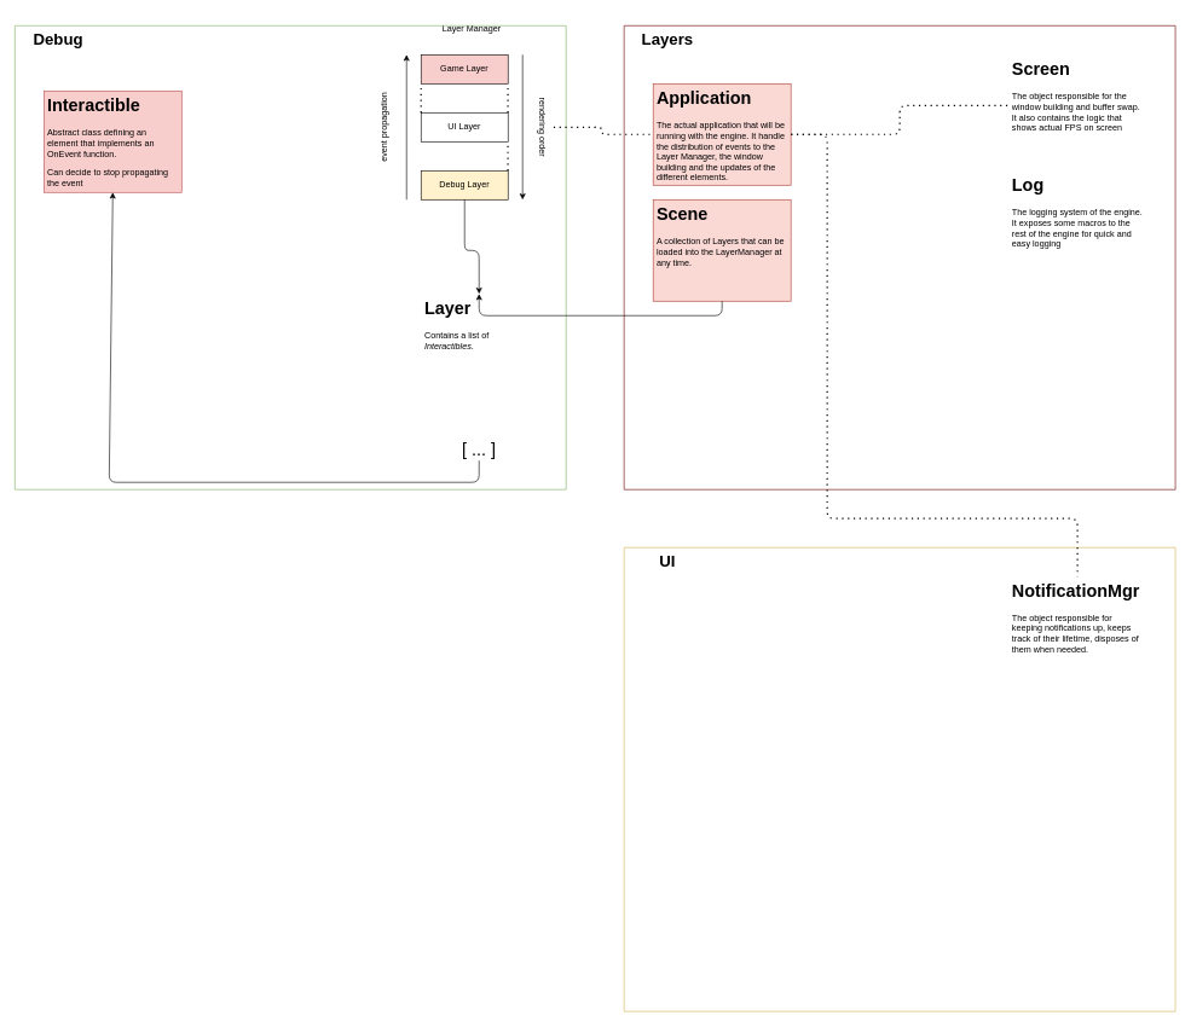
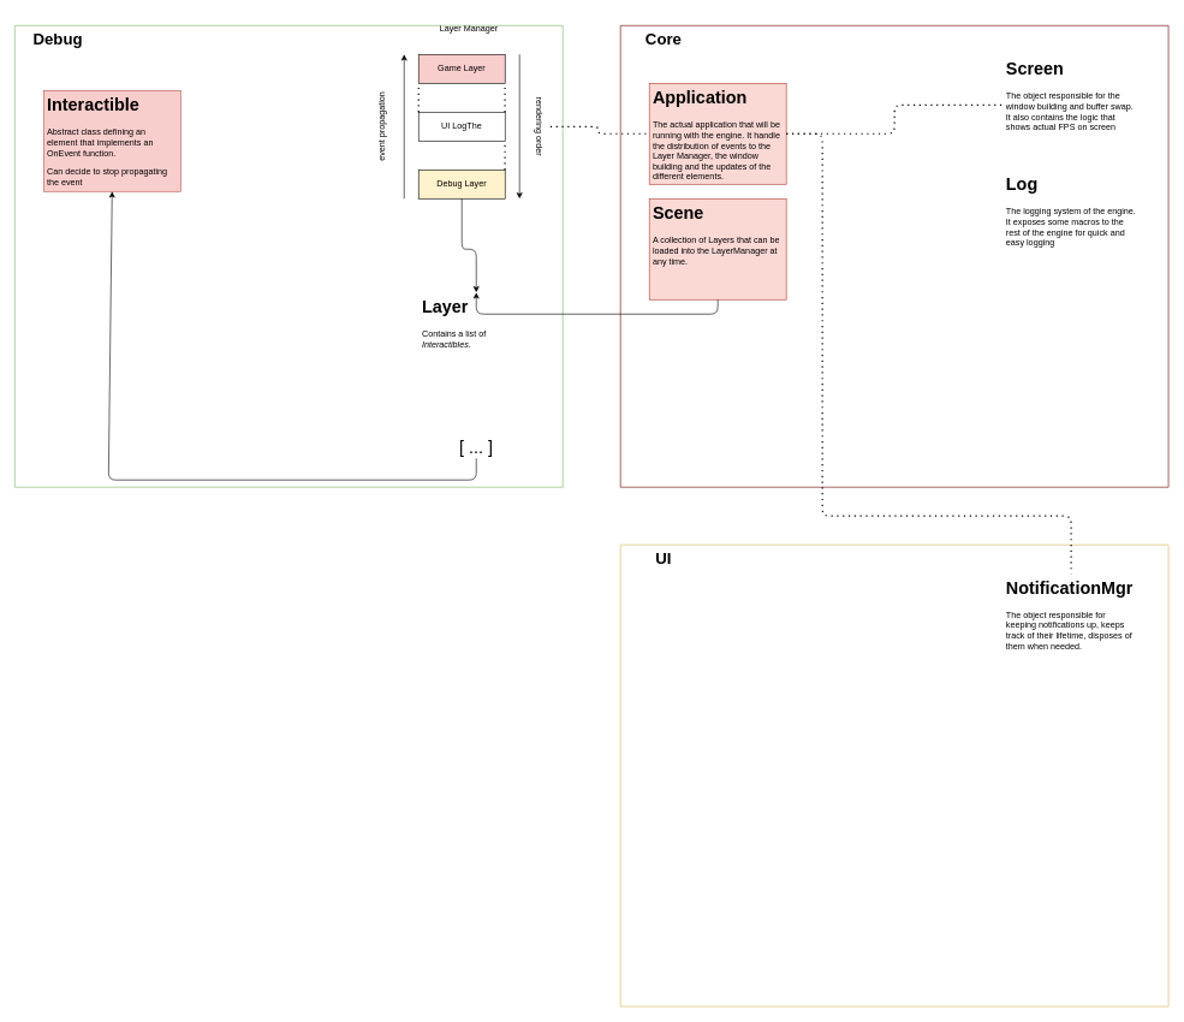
  <mxCell id="0" />
  <mxCell id="1" parent="0" />
  <mxCell id="2" value="&lt;div&gt;Layer Manager&lt;br&gt;&lt;/div&gt;" style="text;html=1;strokeColor=none;fillColor=none;align=center;verticalAlign=middle;whiteSpace=wrap;rounded=0;" parent="1" vertex="1"><mxGeometry x="590" y="20" width="120" height="40" as="geometry" /></mxCell>
  <mxCell id="3" value="Game Layer" style="rounded=0;whiteSpace=wrap;html=1;fillColor=#f8cecc;" parent="1" vertex="1"><mxGeometry x="580" y="75" width="120" height="40" as="geometry" /></mxCell>
- <mxCell id="4" value="UI Layer" style="rounded=0;whiteSpace=wrap;html=1;" parent="1" vertex="1"><mxGeometry x="580" y="155" width="120" height="40" as="geometry" /></mxCell>
+ <mxCell id="4" value="UI LogThe" style="rounded=0;whiteSpace=wrap;html=1;" parent="1" vertex="1"><mxGeometry x="580" y="155" width="120" height="40" as="geometry" /></mxCell>
  <mxCell id="5" value="Debug Layer" style="rounded=0;whiteSpace=wrap;html=1;fillColor=#fff2cc;" parent="1" vertex="1"><mxGeometry x="580" y="235" width="120" height="40" as="geometry" /></mxCell>
  <mxCell id="6" value="" style="endArrow=none;dashed=1;html=1;dashPattern=1 3;strokeWidth=2;rounded=0;entryX=0;entryY=1;entryDx=0;entryDy=0;exitX=0;exitY=0;exitDx=0;exitDy=0;" parent="1" edge="1"><mxGeometry width="50" height="50" relative="1" as="geometry"><mxPoint x="699.77" y="235" as="sourcePoint" /><mxPoint x="699.77" y="195" as="targetPoint" /></mxGeometry></mxCell>
  <mxCell id="7" value="" style="endArrow=none;dashed=1;html=1;dashPattern=1 3;strokeWidth=2;rounded=0;entryX=0;entryY=1;entryDx=0;entryDy=0;exitX=0;exitY=0;exitDx=0;exitDy=0;" parent="1" edge="1"><mxGeometry width="50" height="50" relative="1" as="geometry"><mxPoint x="580" y="155" as="sourcePoint" /><mxPoint x="580" y="115" as="targetPoint" /></mxGeometry></mxCell>
  <mxCell id="8" value="" style="endArrow=none;dashed=1;html=1;dashPattern=1 3;strokeWidth=2;rounded=0;entryX=0;entryY=1;entryDx=0;entryDy=0;exitX=0;exitY=0;exitDx=0;exitDy=0;" parent="1" edge="1"><mxGeometry width="50" height="50" relative="1" as="geometry"><mxPoint x="699.77" y="155" as="sourcePoint" /><mxPoint x="699.77" y="115" as="targetPoint" /></mxGeometry></mxCell>
  <mxCell id="9" value="" style="endArrow=classic;html=1;rounded=0;" parent="1" edge="1"><mxGeometry width="50" height="50" relative="1" as="geometry"><mxPoint x="560" y="275" as="sourcePoint" /><mxPoint x="560" y="75" as="targetPoint" /></mxGeometry></mxCell>
  <mxCell id="10" value="" style="endArrow=none;html=1;rounded=0;startArrow=classic;startFill=1;endFill=0;" parent="1" edge="1"><mxGeometry width="50" height="50" relative="1" as="geometry"><mxPoint x="720" y="275" as="sourcePoint" /><mxPoint x="720" y="75" as="targetPoint" /></mxGeometry></mxCell>
  <mxCell id="11" value="rendering order" style="text;html=1;strokeColor=none;fillColor=none;align=center;verticalAlign=middle;whiteSpace=wrap;rounded=0;rotation=90;" parent="1" vertex="1"><mxGeometry x="647.81" y="160.01" width="200" height="30" as="geometry" /></mxCell>
  <mxCell id="12" value="&lt;div&gt;event propagation&lt;/div&gt;" style="text;html=1;strokeColor=none;fillColor=none;align=center;verticalAlign=middle;whiteSpace=wrap;rounded=0;rotation=-90;" parent="1" vertex="1"><mxGeometry x="430" y="160.01" width="200" height="30" as="geometry" /></mxCell>
  <mxCell id="13" value="" style="endArrow=none;html=1;endFill=0;startArrow=classic;startFill=1;exitX=0.5;exitY=0;exitDx=0;exitDy=0;rounded=1;" parent="1" source="14" edge="1"><mxGeometry width="50" height="50" relative="1" as="geometry"><mxPoint x="460" y="455" as="sourcePoint" /><mxPoint x="640" y="275" as="targetPoint" /><Array as="points"><mxPoint x="660" y="345" /><mxPoint x="640" y="345" /></Array></mxGeometry></mxCell>
  <mxCell id="14" value="&lt;h1&gt;Layer&lt;/h1&gt;&lt;p&gt;Contains a list of &lt;i&gt;Interactibles&lt;/i&gt;.&lt;br&gt;&lt;/p&gt;" style="text;html=1;strokeColor=none;fillColor=none;spacing=5;spacingTop=-20;whiteSpace=wrap;overflow=hidden;rounded=0;" parent="1" vertex="1"><mxGeometry x="580" y="405" width="160" height="130" as="geometry" /></mxCell>
  <mxCell id="15" value="" style="endArrow=none;html=1;rounded=0;fillColor=#d5e8d4;strokeColor=#82b366;" parent="1" edge="1"><mxGeometry width="50" height="50" relative="1" as="geometry"><mxPoint x="20" y="35" as="sourcePoint" /><mxPoint x="780" y="35" as="targetPoint" /></mxGeometry></mxCell>
  <mxCell id="16" value="" style="endArrow=none;html=1;rounded=0;fillColor=#d5e8d4;strokeColor=#82b366;" parent="1" edge="1"><mxGeometry width="50" height="50" relative="1" as="geometry"><mxPoint x="20" y="675" as="sourcePoint" /><mxPoint x="780" y="675" as="targetPoint" /></mxGeometry></mxCell>
  <mxCell id="17" value="" style="endArrow=none;html=1;rounded=0;fillColor=#d5e8d4;strokeColor=#82b366;" parent="1" edge="1"><mxGeometry width="50" height="50" relative="1" as="geometry"><mxPoint x="20" y="675" as="sourcePoint" /><mxPoint x="20" y="35" as="targetPoint" /></mxGeometry></mxCell>
  <mxCell id="18" value="" style="endArrow=none;html=1;rounded=0;fillColor=#d5e8d4;strokeColor=#82b366;" parent="1" edge="1"><mxGeometry width="50" height="50" relative="1" as="geometry"><mxPoint x="780" y="675" as="sourcePoint" /><mxPoint x="780" y="35" as="targetPoint" /></mxGeometry></mxCell>
  <mxCell id="19" value="Debug" style="text;html=1;strokeColor=none;fillColor=none;align=center;verticalAlign=middle;whiteSpace=wrap;rounded=0;fontSize=22;fontStyle=1" parent="1" vertex="1"><mxGeometry x="20" y="35" width="120" height="40" as="geometry" /></mxCell>
  <mxCell id="20" value="" style="endArrow=none;html=1;rounded=0;fillColor=#a20025;strokeColor=#6F0000;" parent="1" edge="1"><mxGeometry width="50" height="50" relative="1" as="geometry"><mxPoint x="860" y="675" as="sourcePoint" /><mxPoint x="1620" y="675" as="targetPoint" /></mxGeometry></mxCell>
  <mxCell id="21" value="" style="endArrow=none;html=1;rounded=0;fillColor=#a20025;strokeColor=#6F0000;" parent="1" edge="1"><mxGeometry width="50" height="50" relative="1" as="geometry"><mxPoint x="860" y="35" as="sourcePoint" /><mxPoint x="1620" y="35" as="targetPoint" /></mxGeometry></mxCell>
  <mxCell id="22" value="" style="endArrow=none;html=1;rounded=0;fillColor=#a20025;strokeColor=#6F0000;" parent="1" edge="1"><mxGeometry width="50" height="50" relative="1" as="geometry"><mxPoint x="860" y="35" as="sourcePoint" /><mxPoint x="860" y="675" as="targetPoint" /></mxGeometry></mxCell>
  <mxCell id="23" value="" style="endArrow=none;html=1;rounded=0;fillColor=#a20025;strokeColor=#6F0000;" parent="1" edge="1"><mxGeometry width="50" height="50" relative="1" as="geometry"><mxPoint x="1620" y="35" as="sourcePoint" /><mxPoint x="1620" y="675" as="targetPoint" /></mxGeometry></mxCell>
- <mxCell id="24" value="Layers" style="text;html=1;strokeColor=none;fillColor=none;align=center;verticalAlign=middle;whiteSpace=wrap;rounded=0;fontSize=22;fontStyle=1" parent="1" vertex="1"><mxGeometry x="860" y="35" width="120" height="40" as="geometry" /></mxCell>
+ <mxCell id="24" value="Core" style="text;html=1;strokeColor=none;fillColor=none;align=center;verticalAlign=middle;whiteSpace=wrap;rounded=0;fontSize=22;fontStyle=1" parent="1" vertex="1"><mxGeometry x="860" y="35" width="120" height="40" as="geometry" /></mxCell>
  <mxCell id="25" value="&lt;h1 style=&quot;&quot;&gt;&lt;font style=&quot;font-size: 24px;&quot;&gt;Interactible&lt;/font&gt;&lt;/h1&gt;&lt;p style=&quot;font-size: 12px;&quot;&gt;Abstract class defining an element that implements an OnEvent function.&lt;/p&gt;&lt;p style=&quot;font-size: 12px;&quot;&gt;Can decide to stop propagating the event&lt;/p&gt;" style="text;html=1;strokeColor=#b85450;fillColor=#f8cecc;spacing=5;spacingTop=-20;whiteSpace=wrap;overflow=hidden;rounded=0;fontSize=12;" parent="1" vertex="1"><mxGeometry x="60" y="125" width="190" height="140" as="geometry" /></mxCell>
  <mxCell id="26" style="edgeStyle=none;html=1;exitX=0.5;exitY=1;exitDx=0;exitDy=0;fontSize=24;" parent="1" source="27" edge="1"><mxGeometry relative="1" as="geometry"><mxPoint x="155" y="265" as="targetPoint" /><Array as="points"><mxPoint x="660" y="665" /><mxPoint x="150" y="665" /></Array></mxGeometry></mxCell>
  <mxCell id="27" value="[ ... ]" style="text;html=1;strokeColor=none;fillColor=none;align=center;verticalAlign=middle;whiteSpace=wrap;rounded=0;fontSize=24;" parent="1" vertex="1"><mxGeometry x="580" y="605" width="160" height="30" as="geometry" /></mxCell>
  <mxCell id="28" value="" style="endArrow=none;html=1;rounded=0;fillColor=#fff2cc;strokeColor=#d6b656;" parent="1" edge="1"><mxGeometry width="50" height="50" relative="1" as="geometry"><mxPoint x="860" y="755" as="sourcePoint" /><mxPoint x="1620" y="755" as="targetPoint" /></mxGeometry></mxCell>
  <mxCell id="29" value="" style="endArrow=none;html=1;rounded=0;fillColor=#fff2cc;strokeColor=#d6b656;" parent="1" edge="1"><mxGeometry width="50" height="50" relative="1" as="geometry"><mxPoint x="860" y="1395" as="sourcePoint" /><mxPoint x="1620" y="1395" as="targetPoint" /></mxGeometry></mxCell>
  <mxCell id="30" value="" style="endArrow=none;html=1;rounded=0;fillColor=#fff2cc;strokeColor=#d6b656;" parent="1" edge="1"><mxGeometry width="50" height="50" relative="1" as="geometry"><mxPoint x="860" y="1395" as="sourcePoint" /><mxPoint x="860" y="755" as="targetPoint" /></mxGeometry></mxCell>
  <mxCell id="31" value="" style="endArrow=none;html=1;rounded=0;fillColor=#fff2cc;strokeColor=#d6b656;" parent="1" edge="1"><mxGeometry width="50" height="50" relative="1" as="geometry"><mxPoint x="1620" y="1395" as="sourcePoint" /><mxPoint x="1620" y="755" as="targetPoint" /></mxGeometry></mxCell>
  <mxCell id="32" value="UI" style="text;html=1;strokeColor=none;fillColor=none;align=center;verticalAlign=middle;whiteSpace=wrap;rounded=0;fontSize=22;fontStyle=1" parent="1" vertex="1"><mxGeometry x="860" y="755" width="120" height="40" as="geometry" /></mxCell>
  <mxCell id="33" value="&lt;h1 style=&quot;&quot;&gt;&lt;font style=&quot;font-size: 24px;&quot;&gt;Application&lt;/font&gt;&lt;/h1&gt;&lt;p style=&quot;font-size: 12px;&quot;&gt;The actual application that will be running with the engine. It handle the distribution of events to the Layer Manager, the window building and the updates of the different elements.&lt;/p&gt;" style="text;html=1;strokeColor=#ae4132;fillColor=#fad9d5;spacing=5;spacingTop=-20;whiteSpace=wrap;overflow=hidden;rounded=0;fontSize=12;" parent="1" vertex="1"><mxGeometry x="900" y="115" width="190" height="140" as="geometry" /></mxCell>
  <mxCell id="34" value="&lt;h1 style=&quot;&quot;&gt;&lt;font style=&quot;font-size: 24px;&quot;&gt;Screen&lt;/font&gt;&lt;/h1&gt;&lt;p style=&quot;font-size: 12px;&quot;&gt;The object responsible for the window building and buffer swap. It also contains the logic that shows actual FPS on screen&lt;/p&gt;" style="text;html=1;strokeColor=none;fillColor=none;spacing=5;spacingTop=-20;whiteSpace=wrap;overflow=hidden;rounded=0;fontSize=12;" parent="1" vertex="1"><mxGeometry x="1390" y="75" width="190" height="140" as="geometry" /></mxCell>
  <mxCell id="35" value="&lt;h1 style=&quot;&quot;&gt;&lt;font style=&quot;font-size: 24px;&quot;&gt;Log&lt;/font&gt;&lt;/h1&gt;&lt;p style=&quot;font-size: 12px;&quot;&gt;The logging system of the engine. It exposes some macros to the rest of the engine for quick and easy logging&lt;/p&gt;" style="text;html=1;strokeColor=none;fillColor=none;spacing=5;spacingTop=-20;whiteSpace=wrap;overflow=hidden;rounded=0;fontSize=12;" parent="1" vertex="1"><mxGeometry x="1390" y="235" width="190" height="140" as="geometry" /></mxCell>
  <mxCell id="36" value="&lt;h1 style=&quot;&quot;&gt;Scene&lt;/h1&gt;&lt;p style=&quot;font-size: 12px;&quot;&gt;A collection of Layers that can be loaded into the LayerManager at any time.&lt;/p&gt;" style="text;html=1;strokeColor=#ae4132;fillColor=#fad9d5;spacing=5;spacingTop=-20;whiteSpace=wrap;overflow=hidden;rounded=0;fontSize=12;" parent="1" vertex="1"><mxGeometry x="900" y="275" width="190" height="140" as="geometry" /></mxCell>
  <mxCell id="37" value="" style="endArrow=classic;html=1;entryX=0.5;entryY=0;entryDx=0;entryDy=0;exitX=0.5;exitY=1;exitDx=0;exitDy=0;" parent="1" source="36" target="14" edge="1"><mxGeometry width="50" height="50" relative="1" as="geometry"><mxPoint x="210" as="sourcePoint" y="-125" /><mxPoint x="260" y="-175" as="targetPoint" /><Array as="points"><mxPoint x="995" y="435" /><mxPoint x="660" y="435" /></Array></mxGeometry></mxCell>
  <mxCell id="38" value="&lt;h1 style=&quot;&quot;&gt;&lt;font style=&quot;font-size: 24px;&quot;&gt;NotificationMgr&lt;/font&gt;&lt;/h1&gt;&lt;p style=&quot;font-size: 12px;&quot;&gt;The object responsible for keeping notifications up, keeps track of their lifetime, disposes of them when needed.&lt;/p&gt;" style="text;html=1;strokeColor=none;fillColor=none;spacing=5;spacingTop=-20;whiteSpace=wrap;overflow=hidden;rounded=0;fontSize=12;" parent="1" vertex="1"><mxGeometry x="1390" y="795" width="190" height="140" as="geometry" /></mxCell>
  <mxCell id="39" value="" style="endArrow=none;dashed=1;html=1;dashPattern=1 3;strokeWidth=2;entryX=0;entryY=0.5;entryDx=0;entryDy=0;exitX=1;exitY=0.5;exitDx=0;exitDy=0;" edge="1" parent="1" source="33" target="34"><mxGeometry width="50" height="50" relative="1" as="geometry"><mxPoint x="1260" y="165" as="sourcePoint" /><mxPoint x="1310" y="115" as="targetPoint" /><Array as="points"><mxPoint x="1240" y="185" /><mxPoint x="1240" y="145" /></Array></mxGeometry></mxCell>
  <mxCell id="40" value="" style="endArrow=none;dashed=1;html=1;dashPattern=1 3;strokeWidth=2;entryX=0.5;entryY=0;entryDx=0;entryDy=0;exitX=1;exitY=0.5;exitDx=0;exitDy=0;" edge="1" parent="1" source="33" target="38"><mxGeometry width="50" height="50" relative="1" as="geometry"><mxPoint x="1140" y="215" as="sourcePoint" /><mxPoint x="1400" y="545" as="targetPoint" /><Array as="points"><mxPoint x="1140" y="185" /><mxPoint x="1140" y="715" /><mxPoint x="1485" y="715" /></Array></mxGeometry></mxCell>
  <mxCell id="41" value="" style="endArrow=none;dashed=1;html=1;dashPattern=1 3;strokeWidth=2;entryX=0;entryY=0.5;entryDx=0;entryDy=0;exitX=0.5;exitY=0;exitDx=0;exitDy=0;" edge="1" parent="1" source="11" target="33"><mxGeometry width="50" height="50" relative="1" as="geometry"><mxPoint x="790" y="245" as="sourcePoint" /><mxPoint x="840" y="195" as="targetPoint" /><Array as="points"><mxPoint x="830" y="175" /><mxPoint x="830" y="185" /></Array></mxGeometry></mxCell>
